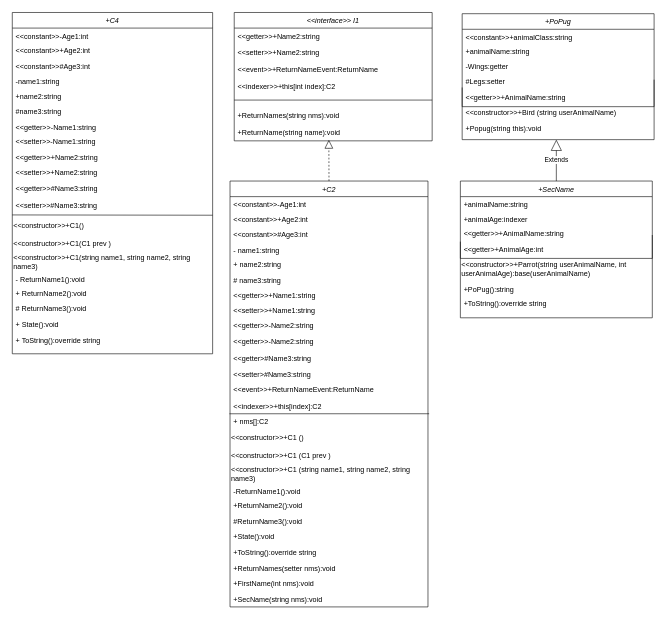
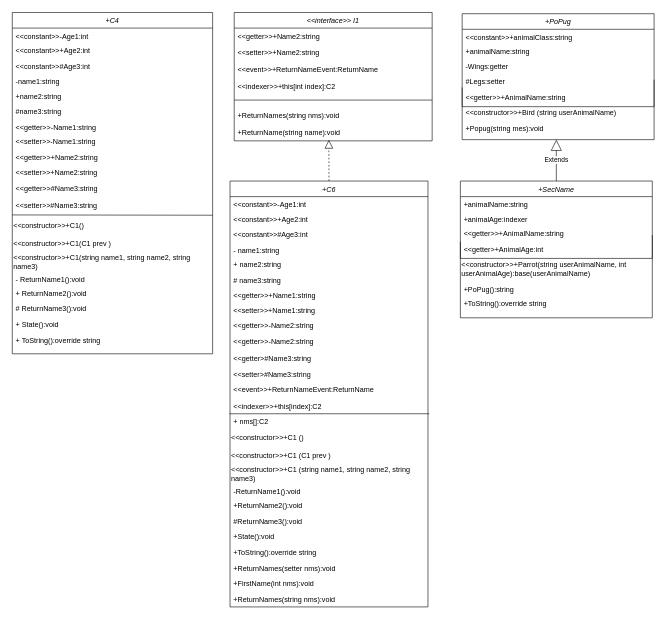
  <mxCell id="0" />
  <mxCell id="1" parent="0" />
  <mxCell id="2" value="+С4" style="swimlane;fontStyle=2;align=center;verticalAlign=top;childLayout=stackLayout;horizontal=1;startSize=26;horizontalStack=0;resizeParent=1;resizeLast=0;collapsible=1;marginBottom=0;rounded=0;shadow=0;strokeWidth=1;" parent="1" vertex="1"><mxGeometry x="20" y="20" width="334" height="569" as="geometry"><mxRectangle x="230" y="140" width="160" height="26" as="alternateBounds" /></mxGeometry></mxCell>
  <mxCell id="3" value="&lt;&lt;constant&gt;&gt;-Age1:int" style="text;align=left;verticalAlign=top;spacingLeft=4;spacingRight=4;overflow=hidden;rotatable=0;points=[[0,0.5],[1,0.5]];portConstraint=eastwest;" parent="2" vertex="1"><mxGeometry y="26" width="334" height="24" as="geometry" /></mxCell>
  <mxCell id="4" value="&lt;&lt;constant&gt;&gt;+Age2:int" style="text;align=left;verticalAlign=top;spacingLeft=4;spacingRight=4;overflow=hidden;rotatable=0;points=[[0,0.5],[1,0.5]];portConstraint=eastwest;rounded=0;shadow=0;html=0;" parent="2" vertex="1"><mxGeometry y="50" width="334" height="26" as="geometry" /></mxCell>
  <mxCell id="5" value="&lt;&lt;constant&gt;&gt;#Age3:int" style="text;align=left;verticalAlign=top;spacingLeft=4;spacingRight=4;overflow=hidden;rotatable=0;points=[[0,0.5],[1,0.5]];portConstraint=eastwest;rounded=0;shadow=0;html=0;" parent="2" vertex="1"><mxGeometry y="76" width="334" height="26" as="geometry" /></mxCell>
  <mxCell id="6" value="-name1:string" style="text;align=left;verticalAlign=top;spacingLeft=4;spacingRight=4;overflow=hidden;rotatable=0;points=[[0,0.5],[1,0.5]];portConstraint=eastwest;" parent="2" vertex="1"><mxGeometry y="102" width="334" height="24" as="geometry" /></mxCell>
  <mxCell id="7" value="+name2:string" style="text;align=left;verticalAlign=top;spacingLeft=4;spacingRight=4;overflow=hidden;rotatable=0;points=[[0,0.5],[1,0.5]];portConstraint=eastwest;rounded=0;shadow=0;html=0;" parent="2" vertex="1"><mxGeometry y="126" width="334" height="26" as="geometry" /></mxCell>
  <mxCell id="8" value="#name3:string" style="text;align=left;verticalAlign=top;spacingLeft=4;spacingRight=4;overflow=hidden;rotatable=0;points=[[0,0.5],[1,0.5]];portConstraint=eastwest;rounded=0;shadow=0;html=0;" parent="2" vertex="1"><mxGeometry y="152" width="334" height="26" as="geometry" /></mxCell>
  <mxCell id="9" value="&lt;&lt;getter&gt;&gt;-Name1:string" style="text;align=left;verticalAlign=top;spacingLeft=4;spacingRight=4;overflow=hidden;rotatable=0;points=[[0,0.5],[1,0.5]];portConstraint=eastwest;" parent="2" vertex="1"><mxGeometry y="178" width="334" height="24" as="geometry" /></mxCell>
  <mxCell id="10" value="&lt;&lt;setter&gt;&gt;-Name1:string" style="text;align=left;verticalAlign=top;spacingLeft=4;spacingRight=4;overflow=hidden;rotatable=0;points=[[0,0.5],[1,0.5]];portConstraint=eastwest;rounded=0;shadow=0;html=0;" parent="2" vertex="1"><mxGeometry y="202" width="334" height="26" as="geometry" /></mxCell>
  <mxCell id="11" value="&lt;&lt;getter&gt;&gt;+Name2:string" style="text;align=left;verticalAlign=top;spacingLeft=4;spacingRight=4;overflow=hidden;rotatable=0;points=[[0,0.5],[1,0.5]];portConstraint=eastwest;rounded=0;shadow=0;html=0;" parent="2" vertex="1"><mxGeometry y="228" width="334" height="26" as="geometry" /></mxCell>
  <mxCell id="12" value="&lt;&lt;setter&gt;&gt;+Name2:string" style="text;align=left;verticalAlign=top;spacingLeft=4;spacingRight=4;overflow=hidden;rotatable=0;points=[[0,0.5],[1,0.5]];portConstraint=eastwest;rounded=0;shadow=0;html=0;" parent="2" vertex="1"><mxGeometry y="254" width="334" height="26" as="geometry" /></mxCell>
  <mxCell id="13" value="&lt;&lt;getter&gt;&gt;#Name3:string&#10;&#10;&lt;&lt;setter&gt;&gt;#Name3:string" style="text;align=left;verticalAlign=top;spacingLeft=4;spacingRight=4;overflow=hidden;rotatable=0;points=[[0,0.5],[1,0.5]];portConstraint=eastwest;rounded=0;shadow=0;html=0;" parent="2" vertex="1"><mxGeometry y="280" width="334" height="47" as="geometry" /></mxCell>
  <mxCell id="14" value="" style="endArrow=none;html=1;rounded=0;exitX=0;exitY=0.75;exitDx=0;exitDy=0;" parent="2" edge="1" source="15"><mxGeometry width="50" height="50" relative="1" as="geometry"><mxPoint y="310" as="sourcePoint" /><mxPoint x="334" y="338" as="targetPoint" /></mxGeometry></mxCell>
  <mxCell id="15" style="text;html=1;strokeColor=none;fillColor=none;align=left;verticalAlign=middle;whiteSpace=wrap;rounded=0;" parent="2" vertex="1"><mxGeometry y="327" width="334" height="14" as="geometry" /></mxCell>
  <mxCell id="16" value="&amp;lt;&amp;lt;constructor&amp;gt;&amp;gt;+C1()" style="text;html=1;strokeColor=none;fillColor=none;align=left;verticalAlign=middle;whiteSpace=wrap;rounded=0;" parent="2" vertex="1"><mxGeometry y="341" width="334" height="30" as="geometry" /></mxCell>
  <mxCell id="17" value="&amp;lt;&amp;lt;constructor&amp;gt;&amp;gt;+C1(C1 prev&amp;nbsp;)" style="text;html=1;strokeColor=none;fillColor=none;align=left;verticalAlign=middle;whiteSpace=wrap;rounded=0;" parent="2" vertex="1"><mxGeometry y="371" width="334" height="30" as="geometry" /></mxCell>
  <mxCell id="18" value="&amp;lt;&amp;lt;constructor&amp;gt;&amp;gt;+C1(string name1, string name2, string name3)" style="text;html=1;strokeColor=none;fillColor=none;align=left;verticalAlign=middle;whiteSpace=wrap;rounded=0;" parent="2" vertex="1"><mxGeometry y="401" width="334" height="30" as="geometry" /></mxCell>
  <mxCell id="19" value="- ReturnName1():void" style="text;align=left;verticalAlign=top;spacingLeft=4;spacingRight=4;overflow=hidden;rotatable=0;points=[[0,0.5],[1,0.5]];portConstraint=eastwest;" parent="2" vertex="1"><mxGeometry y="431" width="334" height="24" as="geometry" /></mxCell>
  <mxCell id="20" value="+ ReturnName2():void" style="text;align=left;verticalAlign=top;spacingLeft=4;spacingRight=4;overflow=hidden;rotatable=0;points=[[0,0.5],[1,0.5]];portConstraint=eastwest;rounded=0;shadow=0;html=0;" parent="2" vertex="1"><mxGeometry y="455" width="334" height="26" as="geometry" /></mxCell>
  <mxCell id="21" value="# ReturnName3():void" style="text;align=left;verticalAlign=top;spacingLeft=4;spacingRight=4;overflow=hidden;rotatable=0;points=[[0,0.5],[1,0.5]];portConstraint=eastwest;rounded=0;shadow=0;html=0;" parent="2" vertex="1"><mxGeometry y="481" width="334" height="26" as="geometry" /></mxCell>
  <mxCell id="22" value="+ State():void" style="text;align=left;verticalAlign=top;spacingLeft=4;spacingRight=4;overflow=hidden;rotatable=0;points=[[0,0.5],[1,0.5]];portConstraint=eastwest;rounded=0;shadow=0;html=0;" parent="2" vertex="1"><mxGeometry y="507" width="334" height="26" as="geometry" /></mxCell>
  <mxCell id="23" value="+ ToString():override string " style="text;align=left;verticalAlign=top;spacingLeft=4;spacingRight=4;overflow=hidden;rotatable=0;points=[[0,0.5],[1,0.5]];portConstraint=eastwest;rounded=0;shadow=0;html=0;" parent="2" vertex="1"><mxGeometry y="533" width="334" height="26" as="geometry" /></mxCell>
  <mxCell id="24" value="" style="endArrow=none;html=1;rounded=0;startArrow=none;" parent="1" edge="1"><mxGeometry width="50" height="50" relative="1" as="geometry"><mxPoint x="350" y="290" as="sourcePoint" /><mxPoint x="350" y="290" as="targetPoint" /></mxGeometry></mxCell>
  <mxCell id="25" value="" style="endArrow=none;html=1;rounded=0;" parent="1" edge="1"><mxGeometry width="50" height="50" relative="1" as="geometry"><mxPoint x="20" y="290" as="sourcePoint" /><mxPoint x="20" y="290" as="targetPoint" /></mxGeometry></mxCell>
  <mxCell id="26" value="&lt;&lt;interface&gt;&gt; I1" style="swimlane;fontStyle=2;align=center;verticalAlign=top;childLayout=stackLayout;horizontal=1;startSize=26;horizontalStack=0;resizeParent=1;resizeLast=0;collapsible=1;marginBottom=0;rounded=0;shadow=0;strokeWidth=1;" parent="1" vertex="1"><mxGeometry x="390" y="20" width="330" height="214" as="geometry"><mxRectangle x="610" y="110" width="160" height="26" as="alternateBounds" /></mxGeometry></mxCell>
  <mxCell id="27" value="&lt;&lt;getter&gt;&gt;+Name2:string&#10;&#10;&lt;&lt;setter&gt;&gt;+Name2:string&#10;&#10;&lt;&lt;event&gt;&gt;+ReturnNameEvent:ReturnName&#10;&#10;&lt;&lt;indexer&gt;&gt;+this[int index]:C2" style="text;align=left;verticalAlign=top;spacingLeft=4;spacingRight=4;overflow=hidden;rotatable=0;points=[[0,0.5],[1,0.5]];portConstraint=eastwest;rounded=0;shadow=0;html=0;" parent="26" vertex="1"><mxGeometry y="26" width="330" height="107" as="geometry" /></mxCell>
  <mxCell id="28" value="" style="endArrow=none;html=1;rounded=0;exitX=0;exitY=0.5;exitDx=0;exitDy=0;entryX=1;entryY=0.5;entryDx=0;entryDy=0;" parent="26" edge="1" target="29" source="29"><mxGeometry width="50" height="50" relative="1" as="geometry"><mxPoint y="90" as="sourcePoint" /><mxPoint x="330" y="90" as="targetPoint" /></mxGeometry></mxCell>
  <mxCell id="29" style="text;align=left;verticalAlign=top;spacingLeft=4;spacingRight=4;overflow=hidden;rotatable=0;points=[[0,0.5],[1,0.5]];portConstraint=eastwest;rounded=0;shadow=0;html=0;" parent="26" vertex="1"><mxGeometry y="133" width="330" height="26" as="geometry" /></mxCell>
  <mxCell id="30" value="+ReturnNames(string nms):void&#10;&#10;+ReturnName(string name):void" style="text;align=left;verticalAlign=top;spacingLeft=4;spacingRight=4;overflow=hidden;rotatable=0;points=[[0,0.5],[1,0.5]];portConstraint=eastwest;rounded=0;shadow=0;html=0;" parent="26" vertex="1"><mxGeometry y="159" width="330" height="55" as="geometry" /></mxCell>
- <mxCell id="31" value="+С2" style="swimlane;fontStyle=2;align=center;verticalAlign=top;childLayout=stackLayout;horizontal=1;startSize=26;horizontalStack=0;resizeParent=1;resizeLast=0;collapsible=1;marginBottom=0;rounded=0;shadow=0;strokeWidth=1;" parent="1" vertex="1"><mxGeometry x="383" y="301" width="330" height="710" as="geometry"><mxRectangle x="230" y="140" width="160" height="26" as="alternateBounds" /></mxGeometry></mxCell>
+ <mxCell id="31" value="+С6" style="swimlane;fontStyle=2;align=center;verticalAlign=top;childLayout=stackLayout;horizontal=1;startSize=26;horizontalStack=0;resizeParent=1;resizeLast=0;collapsible=1;marginBottom=0;rounded=0;shadow=0;strokeWidth=1;" parent="1" vertex="1"><mxGeometry x="383" y="301" width="330" height="710" as="geometry"><mxRectangle x="230" y="140" width="160" height="26" as="alternateBounds" /></mxGeometry></mxCell>
  <mxCell id="32" value="&lt;&lt;constant&gt;&gt;-Age1:int" style="text;align=left;verticalAlign=top;spacingLeft=4;spacingRight=4;overflow=hidden;rotatable=0;points=[[0,0.5],[1,0.5]];portConstraint=eastwest;" parent="31" vertex="1"><mxGeometry y="26" width="330" height="24" as="geometry" /></mxCell>
  <mxCell id="33" value="&lt;&lt;constant&gt;&gt;+Age2:int" style="text;align=left;verticalAlign=top;spacingLeft=4;spacingRight=4;overflow=hidden;rotatable=0;points=[[0,0.5],[1,0.5]];portConstraint=eastwest;rounded=0;shadow=0;html=0;" parent="31" vertex="1"><mxGeometry y="50" width="330" height="26" as="geometry" /></mxCell>
  <mxCell id="34" value="&lt;&lt;constant&gt;&gt;#Age3:int" style="text;align=left;verticalAlign=top;spacingLeft=4;spacingRight=4;overflow=hidden;rotatable=0;points=[[0,0.5],[1,0.5]];portConstraint=eastwest;rounded=0;shadow=0;html=0;" parent="31" vertex="1"><mxGeometry y="76" width="330" height="26" as="geometry" /></mxCell>
  <mxCell id="35" value="- name1:string" style="text;align=left;verticalAlign=top;spacingLeft=4;spacingRight=4;overflow=hidden;rotatable=0;points=[[0,0.5],[1,0.5]];portConstraint=eastwest;" parent="31" vertex="1"><mxGeometry y="102" width="330" height="24" as="geometry" /></mxCell>
  <mxCell id="36" value="+ name2:string" style="text;align=left;verticalAlign=top;spacingLeft=4;spacingRight=4;overflow=hidden;rotatable=0;points=[[0,0.5],[1,0.5]];portConstraint=eastwest;rounded=0;shadow=0;html=0;" parent="31" vertex="1"><mxGeometry y="126" width="330" height="26" as="geometry" /></mxCell>
  <mxCell id="37" value="# name3:string" style="text;align=left;verticalAlign=top;spacingLeft=4;spacingRight=4;overflow=hidden;rotatable=0;points=[[0,0.5],[1,0.5]];portConstraint=eastwest;rounded=0;shadow=0;html=0;" parent="31" vertex="1"><mxGeometry y="152" width="330" height="26" as="geometry" /></mxCell>
  <mxCell id="38" value="&lt;&lt;getter&gt;&gt;+Name1:string" style="text;align=left;verticalAlign=top;spacingLeft=4;spacingRight=4;overflow=hidden;rotatable=0;points=[[0,0.5],[1,0.5]];portConstraint=eastwest;" parent="31" vertex="1"><mxGeometry y="178" width="330" height="24" as="geometry" /></mxCell>
  <mxCell id="39" value="&lt;&lt;setter&gt;&gt;+Name1:string" style="text;align=left;verticalAlign=top;spacingLeft=4;spacingRight=4;overflow=hidden;rotatable=0;points=[[0,0.5],[1,0.5]];portConstraint=eastwest;rounded=0;shadow=0;html=0;" parent="31" vertex="1"><mxGeometry y="202" width="330" height="26" as="geometry" /></mxCell>
  <mxCell id="40" value="&lt;&lt;getter&gt;&gt;-Name2:string" style="text;align=left;verticalAlign=top;spacingLeft=4;spacingRight=4;overflow=hidden;rotatable=0;points=[[0,0.5],[1,0.5]];portConstraint=eastwest;rounded=0;shadow=0;html=0;" parent="31" vertex="1"><mxGeometry y="228" width="330" height="26" as="geometry" /></mxCell>
  <mxCell id="41" value="&lt;&lt;getter&gt;&gt;-Name2:string&#10;&#10;&lt;&lt;getter&gt;#Name3:string" style="text;align=left;verticalAlign=top;spacingLeft=4;spacingRight=4;overflow=hidden;rotatable=0;points=[[0,0.5],[1,0.5]];portConstraint=eastwest;rounded=0;shadow=0;html=0;" parent="31" vertex="1"><mxGeometry y="254" width="330" height="55" as="geometry" /></mxCell>
  <mxCell id="42" value="&lt;&lt;setter&gt;#Name3:string" style="text;align=left;verticalAlign=top;spacingLeft=4;spacingRight=4;overflow=hidden;rotatable=0;points=[[0,0.5],[1,0.5]];portConstraint=eastwest;rounded=0;shadow=0;html=0;" parent="31" vertex="1"><mxGeometry y="309" width="330" height="26" as="geometry" /></mxCell>
  <mxCell id="43" value="&lt;&lt;event&gt;&gt;+ReturnNameEvent:ReturnName&#10;&#10;&lt;&lt;indexer&gt;&gt;+this[index]:С2" style="text;align=left;verticalAlign=top;spacingLeft=4;spacingRight=4;overflow=hidden;rotatable=0;points=[[0,0.5],[1,0.5]];portConstraint=eastwest;rounded=0;shadow=0;html=0;" parent="31" vertex="1"><mxGeometry y="335" width="330" height="53" as="geometry" /></mxCell>
  <mxCell id="44" value="+ nms[]:C2" style="text;align=left;verticalAlign=top;spacingLeft=4;spacingRight=4;overflow=hidden;rotatable=0;points=[[0,0.5],[1,0.5]];portConstraint=eastwest;rounded=0;shadow=0;html=0;" parent="31" vertex="1"><mxGeometry y="388" width="330" height="26" as="geometry" /></mxCell>
  <mxCell id="45" value="&amp;lt;&amp;lt;constructor&amp;gt;&amp;gt;+C1 ()" style="text;html=1;strokeColor=none;fillColor=none;align=left;verticalAlign=middle;whiteSpace=wrap;rounded=0;" parent="31" vertex="1"><mxGeometry y="414" width="330" height="30" as="geometry" /></mxCell>
  <mxCell id="46" value="&amp;lt;&amp;lt;constructor&amp;gt;&amp;gt;+C1 (C1 prev&amp;nbsp;)" style="text;html=1;strokeColor=none;fillColor=none;align=left;verticalAlign=middle;whiteSpace=wrap;rounded=0;" parent="31" vertex="1"><mxGeometry y="444" width="330" height="30" as="geometry" /></mxCell>
  <mxCell id="47" value="&amp;lt;&amp;lt;constructor&amp;gt;&amp;gt;+C1 (string name1, string name2, string name3)" style="text;html=1;strokeColor=none;fillColor=none;align=left;verticalAlign=middle;whiteSpace=wrap;rounded=0;" parent="31" vertex="1"><mxGeometry y="474" width="330" height="30" as="geometry" /></mxCell>
  <mxCell id="48" value="-ReturnName1():void" style="text;align=left;verticalAlign=top;spacingLeft=4;spacingRight=4;overflow=hidden;rotatable=0;points=[[0,0.5],[1,0.5]];portConstraint=eastwest;" parent="31" vertex="1"><mxGeometry y="504" width="330" height="24" as="geometry" /></mxCell>
  <mxCell id="49" value="+ReturnName2():void" style="text;align=left;verticalAlign=top;spacingLeft=4;spacingRight=4;overflow=hidden;rotatable=0;points=[[0,0.5],[1,0.5]];portConstraint=eastwest;rounded=0;shadow=0;html=0;" parent="31" vertex="1"><mxGeometry y="528" width="330" height="26" as="geometry" /></mxCell>
  <mxCell id="50" value="#ReturnName3():void" style="text;align=left;verticalAlign=top;spacingLeft=4;spacingRight=4;overflow=hidden;rotatable=0;points=[[0,0.5],[1,0.5]];portConstraint=eastwest;rounded=0;shadow=0;html=0;" parent="31" vertex="1"><mxGeometry y="554" width="330" height="26" as="geometry" /></mxCell>
  <mxCell id="51" value="+State():void" style="text;align=left;verticalAlign=top;spacingLeft=4;spacingRight=4;overflow=hidden;rotatable=0;points=[[0,0.5],[1,0.5]];portConstraint=eastwest;rounded=0;shadow=0;html=0;" parent="31" vertex="1"><mxGeometry y="580" width="330" height="26" as="geometry" /></mxCell>
  <mxCell id="52" value="+ToString():override string " style="text;align=left;verticalAlign=top;spacingLeft=4;spacingRight=4;overflow=hidden;rotatable=0;points=[[0,0.5],[1,0.5]];portConstraint=eastwest;rounded=0;shadow=0;html=0;" parent="31" vertex="1"><mxGeometry y="606" width="330" height="26" as="geometry" /></mxCell>
  <mxCell id="53" value="+ReturnNames(setter nms):void" style="text;align=left;verticalAlign=top;spacingLeft=4;spacingRight=4;overflow=hidden;rotatable=0;points=[[0,0.5],[1,0.5]];portConstraint=eastwest;rounded=0;shadow=0;html=0;" parent="31" vertex="1"><mxGeometry y="632" width="330" height="26" as="geometry" /></mxCell>
  <mxCell id="54" value="+FirstName(int nms):void" style="text;align=left;verticalAlign=top;spacingLeft=4;spacingRight=4;overflow=hidden;rotatable=0;points=[[0,0.5],[1,0.5]];portConstraint=eastwest;rounded=0;shadow=0;html=0;" parent="31" vertex="1"><mxGeometry y="658" width="330" height="26" as="geometry" /></mxCell>
- <mxCell id="55" value="+SecName(string nms):void" style="text;align=left;verticalAlign=top;spacingLeft=4;spacingRight=4;overflow=hidden;rotatable=0;points=[[0,0.5],[1,0.5]];portConstraint=eastwest;rounded=0;shadow=0;html=0;" parent="31" vertex="1"><mxGeometry y="684" width="330" height="26" as="geometry" /></mxCell>
+ <mxCell id="55" value="+ReturnNames(string nms):void" style="text;align=left;verticalAlign=top;spacingLeft=4;spacingRight=4;overflow=hidden;rotatable=0;points=[[0,0.5],[1,0.5]];portConstraint=eastwest;rounded=0;shadow=0;html=0;" parent="31" vertex="1"><mxGeometry y="684" width="330" height="26" as="geometry" /></mxCell>
  <mxCell id="56" value="" style="endArrow=none;html=1;rounded=0;entryX=1.006;entryY=0.999;entryDx=0;entryDy=0;entryPerimeter=0;" parent="31" edge="1" target="43"><mxGeometry width="50" height="50" relative="1" as="geometry"><mxPoint x="-1" y="388" as="sourcePoint" /><mxPoint x="329" y="360" as="targetPoint" /></mxGeometry></mxCell>
  <mxCell id="57" value="+PoPug" style="swimlane;fontStyle=2;align=center;verticalAlign=top;childLayout=stackLayout;horizontal=1;startSize=26;horizontalStack=0;resizeParent=1;resizeLast=0;collapsible=1;marginBottom=0;rounded=0;shadow=0;strokeWidth=1;" parent="1" vertex="1"><mxGeometry x="770" y="22" width="320" height="210" as="geometry"><mxRectangle x="230" y="140" width="160" height="26" as="alternateBounds" /></mxGeometry></mxCell>
  <mxCell id="58" value="&lt;&lt;constant&gt;&gt;+animalClass:string" style="text;align=left;verticalAlign=top;spacingLeft=4;spacingRight=4;overflow=hidden;rotatable=0;points=[[0,0.5],[1,0.5]];portConstraint=eastwest;" parent="57" vertex="1"><mxGeometry y="26" width="320" height="24" as="geometry" /></mxCell>
  <mxCell id="59" value="+animalName:string" style="text;align=left;verticalAlign=top;spacingLeft=4;spacingRight=4;overflow=hidden;rotatable=0;points=[[0,0.5],[1,0.5]];portConstraint=eastwest;" parent="57" vertex="1"><mxGeometry y="50" width="320" height="24" as="geometry" /></mxCell>
  <mxCell id="60" value="-Wings:getter" style="text;align=left;verticalAlign=top;spacingLeft=4;spacingRight=4;overflow=hidden;rotatable=0;points=[[0,0.5],[1,0.5]];portConstraint=eastwest;rounded=0;shadow=0;html=0;" parent="57" vertex="1"><mxGeometry y="74" width="320" height="26" as="geometry" /></mxCell>
  <mxCell id="61" value="#Legs:setter" style="text;align=left;verticalAlign=top;spacingLeft=4;spacingRight=4;overflow=hidden;rotatable=0;points=[[0,0.5],[1,0.5]];portConstraint=eastwest;rounded=0;shadow=0;html=0;" parent="57" vertex="1"><mxGeometry y="100" width="320" height="26" as="geometry" /></mxCell>
  <mxCell id="62" value="&lt;&lt;getter&gt;&gt;+AnimalName:string" style="text;align=left;verticalAlign=top;spacingLeft=4;spacingRight=4;overflow=hidden;rotatable=0;points=[[0,0.5],[1,0.5]];portConstraint=eastwest;rounded=0;shadow=0;html=0;" parent="57" vertex="1"><mxGeometry y="126" width="320" height="26" as="geometry" /></mxCell>
  <mxCell id="63" style="edgeStyle=orthogonalEdgeStyle;rounded=0;orthogonalLoop=1;jettySize=auto;html=1;exitX=0;exitY=0;exitDx=0;exitDy=0;entryX=1;entryY=0.5;entryDx=0;entryDy=0;endArrow=none;endFill=0;" parent="57" edge="1"><mxGeometry relative="1" as="geometry"><Array as="points"><mxPoint y="155" /><mxPoint x="320" y="155" /></Array><mxPoint y="123" as="sourcePoint" /><mxPoint x="320" y="110" as="targetPoint" /></mxGeometry></mxCell>
  <mxCell id="64" value="&lt;&lt;constructor&gt;&gt;+Bird (string userAnimalName)" style="text;align=left;verticalAlign=top;spacingLeft=4;spacingRight=4;overflow=hidden;rotatable=0;points=[[0,0.5],[1,0.5]];portConstraint=eastwest;rounded=0;shadow=0;html=0;" parent="57" vertex="1"><mxGeometry y="152" width="320" height="26" as="geometry" /></mxCell>
- <mxCell id="65" value="+Popug(string this):void" style="text;align=left;verticalAlign=top;spacingLeft=4;spacingRight=4;overflow=hidden;rotatable=0;points=[[0,0.5],[1,0.5]];portConstraint=eastwest;" parent="57" vertex="1"><mxGeometry y="178" width="320" height="24" as="geometry" /></mxCell>
+ <mxCell id="65" value="+Popug(string mes):void" style="text;align=left;verticalAlign=top;spacingLeft=4;spacingRight=4;overflow=hidden;rotatable=0;points=[[0,0.5],[1,0.5]];portConstraint=eastwest;" parent="57" vertex="1"><mxGeometry y="178" width="320" height="24" as="geometry" /></mxCell>
  <mxCell id="66" value="+SecName" style="swimlane;fontStyle=2;align=center;verticalAlign=top;childLayout=stackLayout;horizontal=1;startSize=26;horizontalStack=0;resizeParent=1;resizeLast=0;collapsible=1;marginBottom=0;rounded=0;shadow=0;strokeWidth=1;" parent="1" vertex="1"><mxGeometry x="767" y="301" width="320" height="228" as="geometry"><mxRectangle x="230" y="140" width="160" height="26" as="alternateBounds" /></mxGeometry></mxCell>
  <mxCell id="67" value="+animalName:string" style="text;align=left;verticalAlign=top;spacingLeft=4;spacingRight=4;overflow=hidden;rotatable=0;points=[[0,0.5],[1,0.5]];portConstraint=eastwest;" parent="66" vertex="1"><mxGeometry y="26" width="320" height="24" as="geometry" /></mxCell>
  <mxCell id="68" value="+animalAge:indexer" style="text;align=left;verticalAlign=top;spacingLeft=4;spacingRight=4;overflow=hidden;rotatable=0;points=[[0,0.5],[1,0.5]];portConstraint=eastwest;" parent="66" vertex="1"><mxGeometry y="50" width="320" height="24" as="geometry" /></mxCell>
  <mxCell id="69" value="&lt;&lt;getter&gt;&gt;+AnimalName:string" style="text;align=left;verticalAlign=top;spacingLeft=4;spacingRight=4;overflow=hidden;rotatable=0;points=[[0,0.5],[1,0.5]];portConstraint=eastwest;rounded=0;shadow=0;html=0;" parent="66" vertex="1"><mxGeometry y="74" width="320" height="26" as="geometry" /></mxCell>
  <mxCell id="70" value="&lt;&lt;getter&gt;+AnimalAge:int" style="text;align=left;verticalAlign=top;spacingLeft=4;spacingRight=4;overflow=hidden;rotatable=0;points=[[0,0.5],[1,0.5]];portConstraint=eastwest;rounded=0;shadow=0;html=0;" parent="66" vertex="1"><mxGeometry y="100" width="320" height="26" as="geometry" /></mxCell>
  <mxCell id="71" style="edgeStyle=orthogonalEdgeStyle;rounded=0;orthogonalLoop=1;jettySize=auto;html=1;exitX=0;exitY=0;exitDx=0;exitDy=0;entryX=1;entryY=0.5;entryDx=0;entryDy=0;endArrow=none;endFill=0;" parent="66" edge="1"><mxGeometry relative="1" as="geometry"><Array as="points"><mxPoint x="320" y="129" /></Array><mxPoint x="-4.547e-13" y="101" as="sourcePoint" /><mxPoint x="320" y="90.0" as="targetPoint" /></mxGeometry></mxCell>
  <mxCell id="72" value="&amp;lt;&amp;lt;constructor&amp;gt;&amp;gt;+Parrot(string userAnimalName, int userAnimalAge):base(userAnimalName)" style="text;html=1;strokeColor=none;fillColor=none;align=left;verticalAlign=middle;whiteSpace=wrap;rounded=0;" parent="66" vertex="1"><mxGeometry y="126" width="320" height="41" as="geometry" /></mxCell>
  <mxCell id="73" value="+PoPug():string" style="text;align=left;verticalAlign=top;spacingLeft=4;spacingRight=4;overflow=hidden;rotatable=0;points=[[0,0.5],[1,0.5]];portConstraint=eastwest;" parent="66" vertex="1"><mxGeometry y="167" width="320" height="24" as="geometry" /></mxCell>
  <mxCell id="74" value="+ToString():override string " style="text;align=left;verticalAlign=top;spacingLeft=4;spacingRight=4;overflow=hidden;rotatable=0;points=[[0,0.5],[1,0.5]];portConstraint=eastwest;rounded=0;shadow=0;html=0;" parent="66" vertex="1"><mxGeometry y="191" width="320" height="37" as="geometry" /></mxCell>
  <mxCell id="75" value="" style="endArrow=block;dashed=1;endFill=0;endSize=12;html=1;rounded=0;exitX=0.5;exitY=0;exitDx=0;exitDy=0;entryX=0.478;entryY=0.97;entryDx=0;entryDy=0;entryPerimeter=0;" edge="1" parent="1" source="31" target="30"><mxGeometry width="160" relative="1" as="geometry"><mxPoint x="558" y="311" as="sourcePoint" /><mxPoint x="543" y="237" as="targetPoint" /></mxGeometry></mxCell>
  <mxCell id="76" value="Extends" style="endArrow=block;endSize=16;endFill=0;html=1;rounded=0;exitX=0.5;exitY=0;exitDx=0;exitDy=0;" edge="1" parent="1" source="66"><mxGeometry width="160" relative="1" as="geometry"><mxPoint x="930" y="294" as="sourcePoint" /><mxPoint x="927" y="232" as="targetPoint" /></mxGeometry></mxCell>
